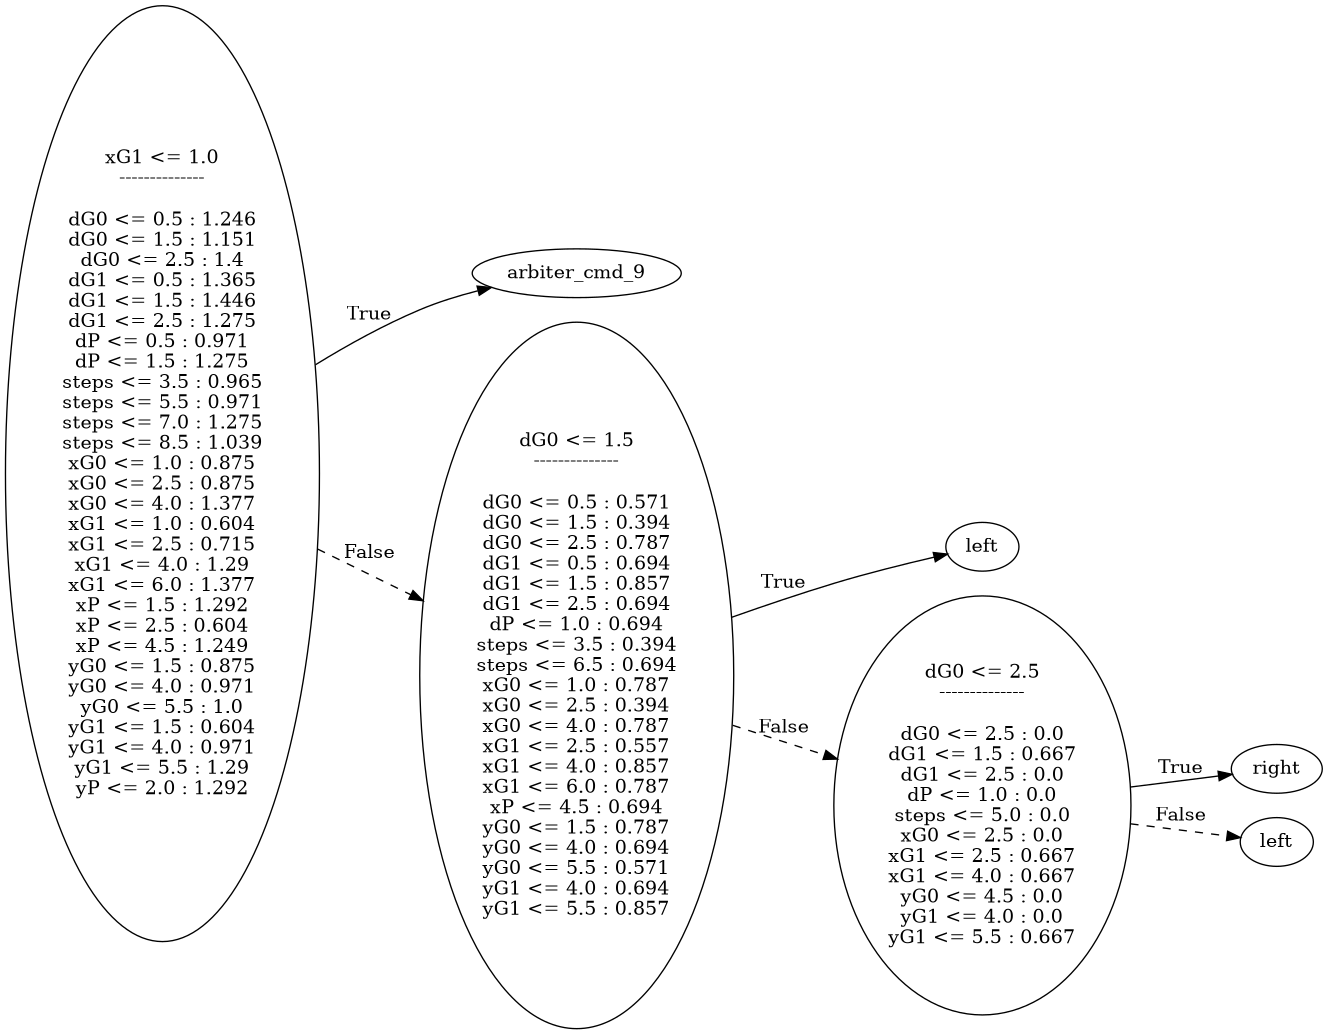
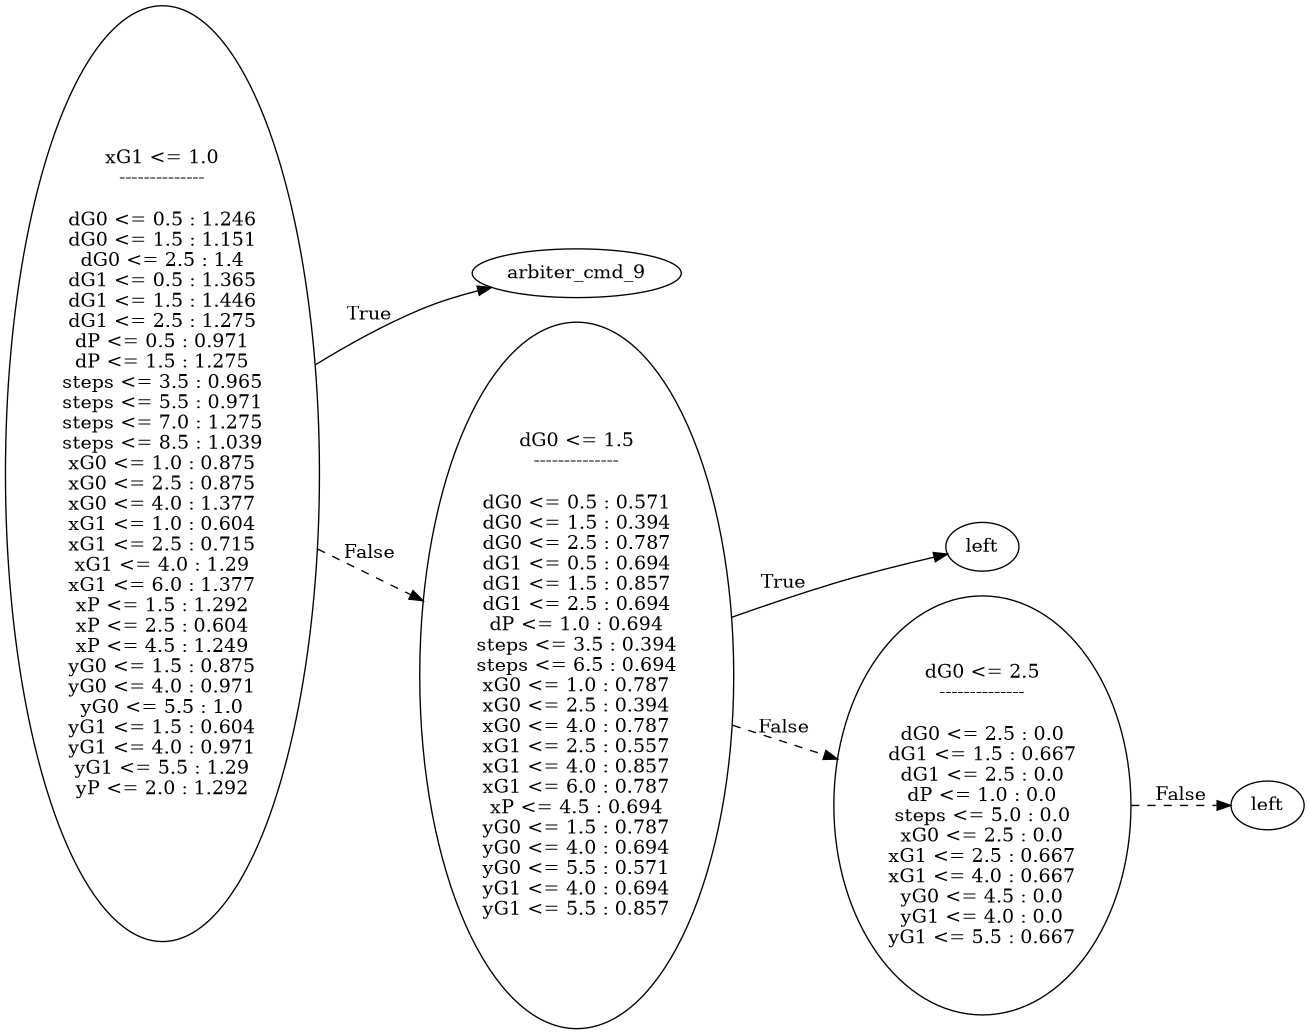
  digraph {
    rankdir=LR
    n1 [label="xG1 <= 1.0\n--------------\n\ndG0 <= 0.5 : 1.246\ndG0 <= 1.5 : 1.151\ndG0 <= 2.5 : 1.4\ndG1 <= 0.5 : 1.365\ndG1 <= 1.5 : 1.446\ndG1 <= 2.5 : 1.275\ndP <= 0.5 : 0.971\ndP <= 1.5 : 1.275\nsteps <= 3.5 : 0.965\nsteps <= 5.5 : 0.971\nsteps <= 7.0 : 1.275\nsteps <= 8.5 : 1.039\nxG0 <= 1.0 : 0.875\nxG0 <= 2.5 : 0.875\nxG0 <= 4.0 : 1.377\nxG1 <= 1.0 : 0.604\nxG1 <= 2.5 : 0.715\nxG1 <= 4.0 : 1.29\nxG1 <= 6.0 : 1.377\nxP <= 1.5 : 1.292\nxP <= 2.5 : 0.604\nxP <= 4.5 : 1.249\nyG0 <= 1.5 : 0.875\nyG0 <= 4.0 : 0.971\nyG0 <= 5.5 : 1.0\nyG1 <= 1.5 : 0.604\nyG1 <= 4.0 : 0.971\nyG1 <= 5.5 : 1.29\nyP <= 2.0 : 1.292"]
    n2 [label=arbiter_cmd_9]
    n3 [label="dG0 <= 1.5\n--------------\n\ndG0 <= 0.5 : 0.571\ndG0 <= 1.5 : 0.394\ndG0 <= 2.5 : 0.787\ndG1 <= 0.5 : 0.694\ndG1 <= 1.5 : 0.857\ndG1 <= 2.5 : 0.694\ndP <= 1.0 : 0.694\nsteps <= 3.5 : 0.394\nsteps <= 6.5 : 0.694\nxG0 <= 1.0 : 0.787\nxG0 <= 2.5 : 0.394\nxG0 <= 4.0 : 0.787\nxG1 <= 2.5 : 0.557\nxG1 <= 4.0 : 0.857\nxG1 <= 6.0 : 0.787\nxP <= 4.5 : 0.694\nyG0 <= 1.5 : 0.787\nyG0 <= 4.0 : 0.694\nyG0 <= 5.5 : 0.571\nyG1 <= 4.0 : 0.694\nyG1 <= 5.5 : 0.857"]
    n4 [label=left]
    n5 [label="dG0 <= 2.5\n--------------\n\ndG0 <= 2.5 : 0.0\ndG1 <= 1.5 : 0.667\ndG1 <= 2.5 : 0.0\ndP <= 1.0 : 0.0\nsteps <= 5.0 : 0.0\nxG0 <= 2.5 : 0.0\nxG1 <= 2.5 : 0.667\nxG1 <= 4.0 : 0.667\nyG0 <= 4.5 : 0.0\nyG1 <= 4.0 : 0.0\nyG1 <= 5.5 : 0.667"]
-   n6 [label=right]
    n7 [label=left]
    n1 -> n2 [label=True]
    n1 -> n3 [label=False style=dashed]
    n3 -> n4 [label=True]
    n3 -> n5 [label=False style=dashed]
-   n5 -> n6 [label=True]
    n5 -> n7 [label=False style=dashed]
  }
